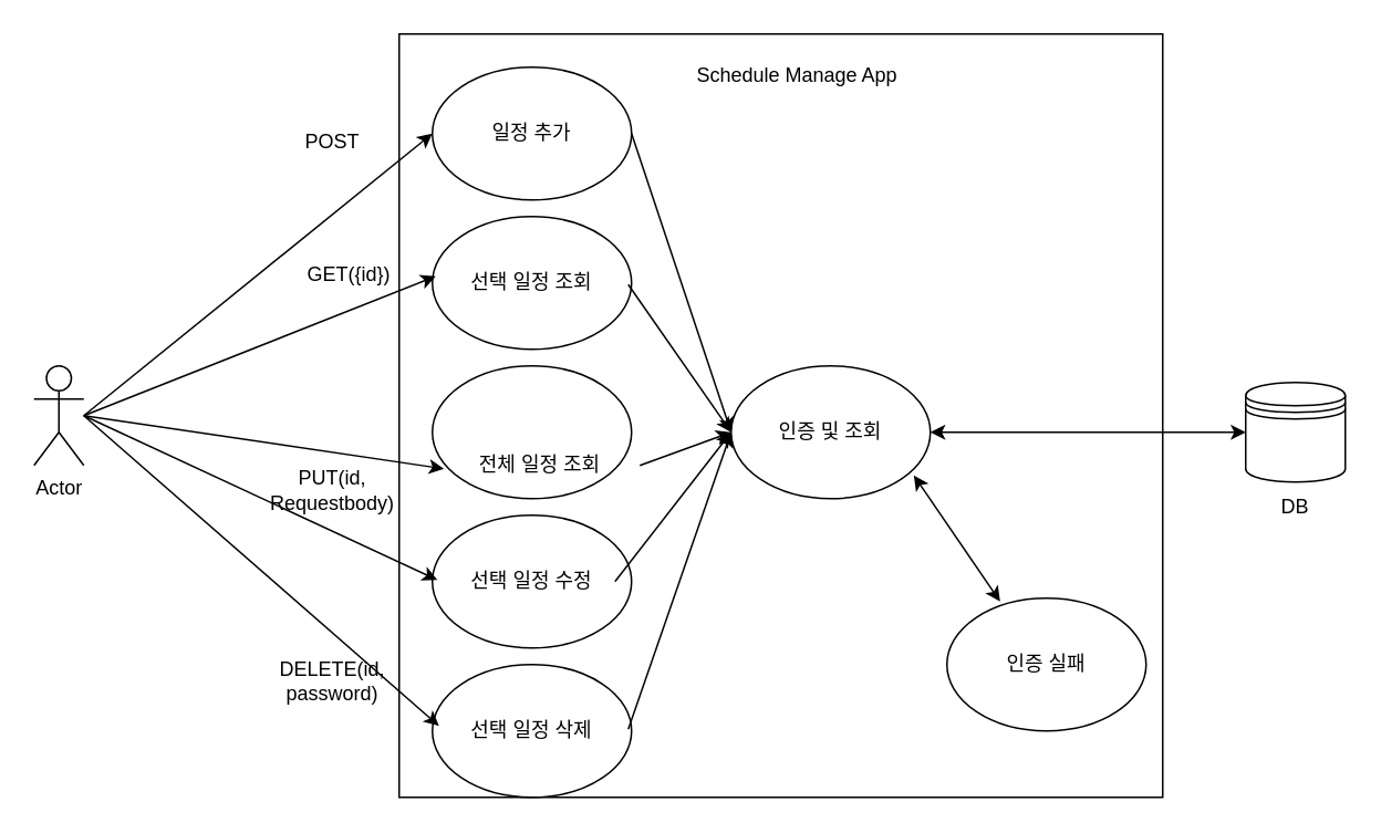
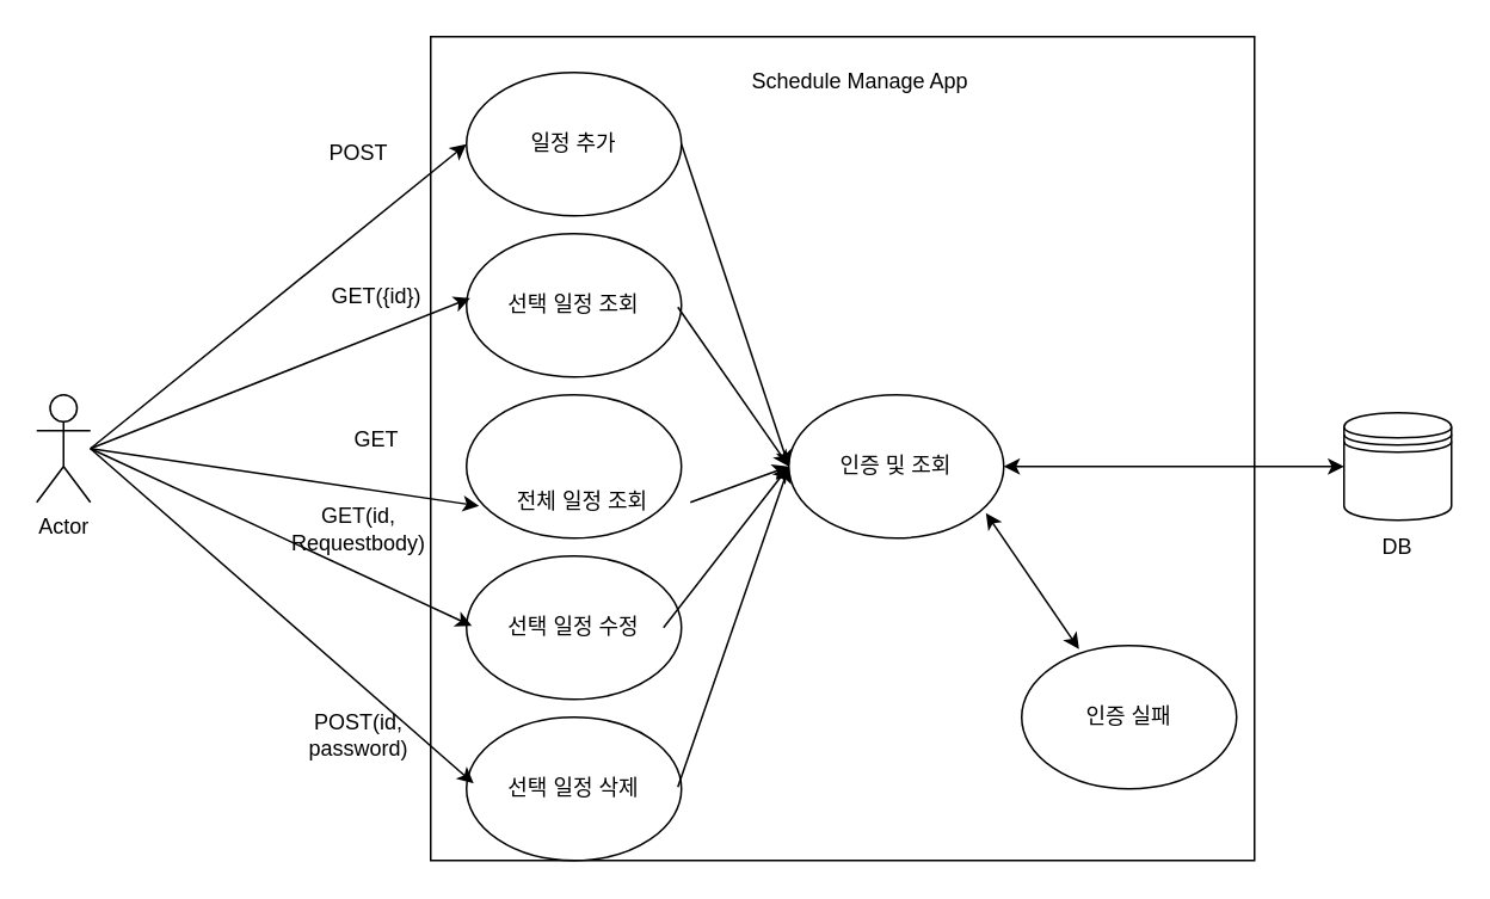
  <mxCell id="0" />
  <mxCell id="1" parent="0" />
  <mxCell id="2" value="" style="whiteSpace=wrap;html=1;aspect=fixed;" vertex="1" parent="1"><mxGeometry x="240" y="20" width="460" height="460" as="geometry" /></mxCell>
  <mxCell id="3" value="Actor" style="shape=umlActor;verticalLabelPosition=bottom;verticalAlign=top;html=1;outlineConnect=0;" vertex="1" parent="1"><mxGeometry x="20" y="220" width="30" height="60" as="geometry" /></mxCell>
  <mxCell id="4" value="" style="ellipse;whiteSpace=wrap;html=1;" vertex="1" parent="1"><mxGeometry x="260" y="40" width="120" height="80" as="geometry" /></mxCell>
  <mxCell id="5" value="" style="ellipse;whiteSpace=wrap;html=1;" vertex="1" parent="1"><mxGeometry x="260" y="130" width="120" height="80" as="geometry" /></mxCell>
  <mxCell id="6" value="" style="ellipse;whiteSpace=wrap;html=1;" vertex="1" parent="1"><mxGeometry x="260" y="220" width="120" height="80" as="geometry" /></mxCell>
  <mxCell id="7" value="" style="ellipse;whiteSpace=wrap;html=1;" vertex="1" parent="1"><mxGeometry x="260" y="310" width="120" height="80" as="geometry" /></mxCell>
  <mxCell id="8" value="" style="ellipse;whiteSpace=wrap;html=1;" vertex="1" parent="1"><mxGeometry x="260" y="400" width="120" height="80" as="geometry" /></mxCell>
  <mxCell id="9" value="" style="endArrow=classic;html=1;rounded=0;entryX=0;entryY=0.5;entryDx=0;entryDy=0;" edge="1" parent="1" target="4"><mxGeometry width="50" height="50" relative="1" as="geometry"><mxPoint x="50" y="250" as="sourcePoint" /><mxPoint x="100" y="200" as="targetPoint" /></mxGeometry></mxCell>
  <mxCell id="10" value="일정 추가" style="text;html=1;strokeColor=none;fillColor=none;align=center;verticalAlign=middle;whiteSpace=wrap;rounded=0;" vertex="1" parent="1"><mxGeometry x="290" y="65" width="60" height="30" as="geometry" /></mxCell>
  <mxCell id="11" value="선택 일정 조회" style="text;html=1;strokeColor=none;fillColor=none;align=center;verticalAlign=middle;whiteSpace=wrap;rounded=0;" vertex="1" parent="1"><mxGeometry x="270" y="155" width="100" height="30" as="geometry" /></mxCell>
  <mxCell id="12" value="전체 일정 조회" style="text;html=1;strokeColor=none;fillColor=none;align=center;verticalAlign=middle;whiteSpace=wrap;rounded=0;" vertex="1" parent="1"><mxGeometry x="275" y="265" width="100" height="30" as="geometry" /></mxCell>
  <mxCell id="13" value="선택 일정 수정" style="text;html=1;strokeColor=none;fillColor=none;align=center;verticalAlign=middle;whiteSpace=wrap;rounded=0;" vertex="1" parent="1"><mxGeometry x="270" y="335" width="100" height="30" as="geometry" /></mxCell>
  <mxCell id="14" value="선택 일정 삭제" style="text;html=1;strokeColor=none;fillColor=none;align=center;verticalAlign=middle;whiteSpace=wrap;rounded=0;" vertex="1" parent="1"><mxGeometry x="270" y="425" width="100" height="30" as="geometry" /></mxCell>
+ <mxCell id="15" value="GET" style="text;html=1;strokeColor=none;fillColor=none;align=center;verticalAlign=middle;whiteSpace=wrap;rounded=0;" vertex="1" parent="1"><mxGeometry x="180" y="230" width="60" height="30" as="geometry" /></mxCell>
  <mxCell id="16" value="POST" style="text;html=1;strokeColor=none;fillColor=none;align=center;verticalAlign=middle;whiteSpace=wrap;rounded=0;" vertex="1" parent="1"><mxGeometry x="170" y="70" width="60" height="30" as="geometry" /></mxCell>
  <mxCell id="17" value="GET({id})" style="text;html=1;strokeColor=none;fillColor=none;align=center;verticalAlign=middle;whiteSpace=wrap;rounded=0;" vertex="1" parent="1"><mxGeometry x="180" y="150" width="60" height="30" as="geometry" /></mxCell>
  <mxCell id="18" value="" style="endArrow=classic;html=1;rounded=0;entryX=-0.08;entryY=0.367;entryDx=0;entryDy=0;entryPerimeter=0;" edge="1" parent="1" target="11"><mxGeometry width="50" height="50" relative="1" as="geometry"><mxPoint x="50" y="250" as="sourcePoint" /><mxPoint x="100" y="200" as="targetPoint" /></mxGeometry></mxCell>
  <mxCell id="19" value="" style="endArrow=classic;html=1;rounded=0;entryX=-0.08;entryY=0.567;entryDx=0;entryDy=0;entryPerimeter=0;" edge="1" parent="1" target="12"><mxGeometry width="50" height="50" relative="1" as="geometry"><mxPoint x="50" y="250" as="sourcePoint" /><mxPoint x="100" y="200" as="targetPoint" /></mxGeometry></mxCell>
  <mxCell id="20" value="" style="endArrow=classic;html=1;rounded=0;entryX=-0.07;entryY=0.467;entryDx=0;entryDy=0;entryPerimeter=0;" edge="1" parent="1" target="13"><mxGeometry width="50" height="50" relative="1" as="geometry"><mxPoint x="50" y="250" as="sourcePoint" /><mxPoint x="100" y="200" as="targetPoint" /></mxGeometry></mxCell>
  <mxCell id="21" value="" style="endArrow=classic;html=1;rounded=0;entryX=-0.06;entryY=0.4;entryDx=0;entryDy=0;entryPerimeter=0;" edge="1" parent="1" target="14"><mxGeometry width="50" height="50" relative="1" as="geometry"><mxPoint x="50" y="250" as="sourcePoint" /><mxPoint x="100" y="200" as="targetPoint" /></mxGeometry></mxCell>
- <mxCell id="22" value="PUT(id, Requestbody)" style="text;html=1;strokeColor=none;fillColor=none;align=center;verticalAlign=middle;whiteSpace=wrap;rounded=0;" vertex="1" parent="1"><mxGeometry x="170" y="280" width="60" height="30" as="geometry" /></mxCell>
- <mxCell id="23" value="DELETE(id, password)" style="text;html=1;strokeColor=none;fillColor=none;align=center;verticalAlign=middle;whiteSpace=wrap;rounded=0;" vertex="1" parent="1"><mxGeometry x="170" y="395" width="60" height="30" as="geometry" /></mxCell>
+ <mxCell id="22" value="GET(id, Requestbody)" style="text;html=1;strokeColor=none;fillColor=none;align=center;verticalAlign=middle;whiteSpace=wrap;rounded=0;" vertex="1" parent="1"><mxGeometry x="170" y="280" width="60" height="30" as="geometry" /></mxCell>
+ <mxCell id="23" value="POST(id, password)" style="text;html=1;strokeColor=none;fillColor=none;align=center;verticalAlign=middle;whiteSpace=wrap;rounded=0;" vertex="1" parent="1"><mxGeometry x="170" y="395" width="60" height="30" as="geometry" /></mxCell>
  <mxCell id="24" value="" style="ellipse;whiteSpace=wrap;html=1;" vertex="1" parent="1"><mxGeometry x="440" y="220" width="120" height="80" as="geometry" /></mxCell>
  <mxCell id="25" value="인증 및 조회" style="text;html=1;strokeColor=none;fillColor=none;align=center;verticalAlign=middle;whiteSpace=wrap;rounded=0;" vertex="1" parent="1"><mxGeometry x="460" y="245" width="80" height="30" as="geometry" /></mxCell>
  <mxCell id="26" value="" style="endArrow=classic;html=1;rounded=0;exitX=1;exitY=0.5;exitDx=0;exitDy=0;" edge="1" parent="1" source="4"><mxGeometry width="50" height="50" relative="1" as="geometry"><mxPoint x="390" y="310" as="sourcePoint" /><mxPoint x="440" y="260" as="targetPoint" /></mxGeometry></mxCell>
  <mxCell id="27" value="" style="endArrow=classic;html=1;rounded=0;exitX=1.08;exitY=0.533;exitDx=0;exitDy=0;exitPerimeter=0;" edge="1" parent="1" source="11"><mxGeometry width="50" height="50" relative="1" as="geometry"><mxPoint x="390" y="310" as="sourcePoint" /><mxPoint x="440" y="260" as="targetPoint" /></mxGeometry></mxCell>
  <mxCell id="28" value="" style="endArrow=classic;html=1;rounded=0;exitX=1.1;exitY=0.5;exitDx=0;exitDy=0;exitPerimeter=0;" edge="1" parent="1" source="12"><mxGeometry width="50" height="50" relative="1" as="geometry"><mxPoint x="390" y="310" as="sourcePoint" /><mxPoint x="440" y="260" as="targetPoint" /></mxGeometry></mxCell>
  <mxCell id="29" value="" style="endArrow=classic;html=1;rounded=0;exitX=1;exitY=0.5;exitDx=0;exitDy=0;" edge="1" parent="1" source="13"><mxGeometry width="50" height="50" relative="1" as="geometry"><mxPoint x="390" y="310" as="sourcePoint" /><mxPoint x="440" y="260" as="targetPoint" /></mxGeometry></mxCell>
  <mxCell id="30" value="" style="endArrow=classic;html=1;rounded=0;exitX=1.08;exitY=0.467;exitDx=0;exitDy=0;exitPerimeter=0;" edge="1" parent="1" source="14"><mxGeometry width="50" height="50" relative="1" as="geometry"><mxPoint x="390" y="310" as="sourcePoint" /><mxPoint x="440" y="260" as="targetPoint" /></mxGeometry></mxCell>
  <mxCell id="31" value="" style="ellipse;whiteSpace=wrap;html=1;" vertex="1" parent="1"><mxGeometry x="570" y="360" width="120" height="80" as="geometry" /></mxCell>
  <mxCell id="32" value="인증 실패" style="text;html=1;strokeColor=none;fillColor=none;align=center;verticalAlign=middle;whiteSpace=wrap;rounded=0;" vertex="1" parent="1"><mxGeometry x="600" y="385" width="60" height="30" as="geometry" /></mxCell>
  <mxCell id="33" value="" style="endArrow=classic;startArrow=classic;html=1;rounded=0;entryX=0.917;entryY=0.825;entryDx=0;entryDy=0;entryPerimeter=0;exitX=0.267;exitY=0.025;exitDx=0;exitDy=0;exitPerimeter=0;" edge="1" parent="1" source="31" target="24"><mxGeometry width="50" height="50" relative="1" as="geometry"><mxPoint x="550" y="350" as="sourcePoint" /><mxPoint x="600" y="300" as="targetPoint" /></mxGeometry></mxCell>
  <mxCell id="34" value="Schedule Manage App" style="text;html=1;strokeColor=none;fillColor=none;align=center;verticalAlign=middle;whiteSpace=wrap;rounded=0;" vertex="1" parent="1"><mxGeometry x="410" y="30" width="140" height="30" as="geometry" /></mxCell>
  <mxCell id="35" value="" style="shape=datastore;whiteSpace=wrap;html=1;" vertex="1" parent="1"><mxGeometry x="750" y="230" width="60" height="60" as="geometry" /></mxCell>
  <mxCell id="36" value="DB" style="text;html=1;strokeColor=none;fillColor=none;align=center;verticalAlign=middle;whiteSpace=wrap;rounded=0;" vertex="1" parent="1"><mxGeometry x="750" y="290" width="60" height="30" as="geometry" /></mxCell>
  <mxCell id="37" value="" style="endArrow=classic;startArrow=classic;html=1;rounded=0;entryX=0;entryY=0.5;entryDx=0;entryDy=0;" edge="1" parent="1" target="35"><mxGeometry width="50" height="50" relative="1" as="geometry"><mxPoint x="560" y="260" as="sourcePoint" /><mxPoint x="610" y="210" as="targetPoint" /></mxGeometry></mxCell>
